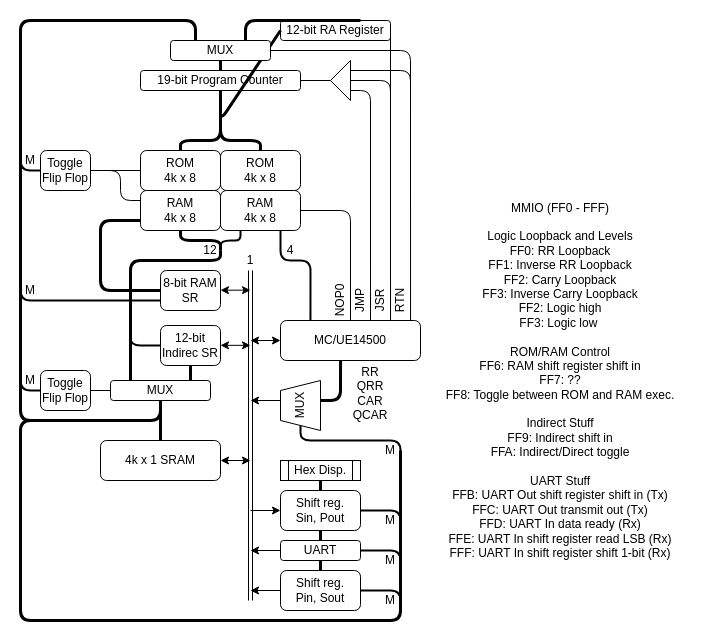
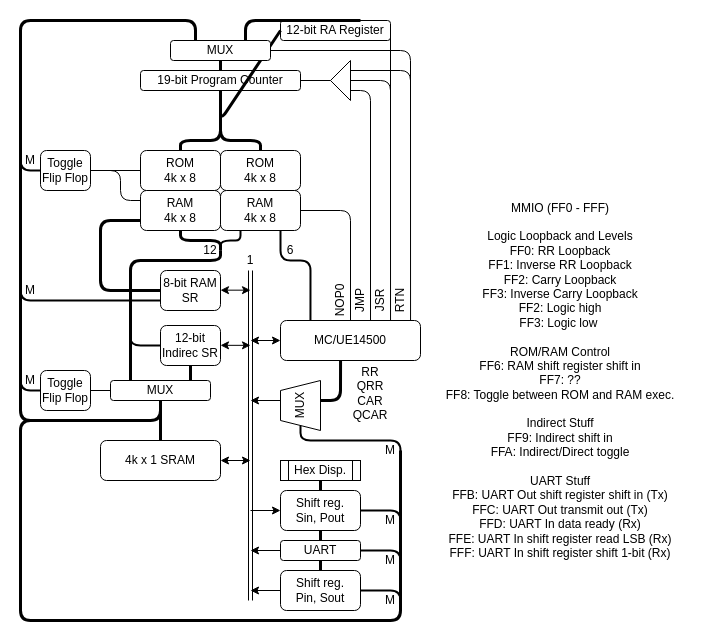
  <mxCell id="0" />
  <mxCell id="1" parent="0" />
  <mxCell id="2" value="MMIO (FF0 - FFF)&lt;br&gt;&lt;br&gt;Logic Loopback and Levels&lt;br&gt;FF0: RR Loopback&lt;br&gt;FF1: Inverse RR Loopback&lt;br&gt;FF2: Carry Loopback&lt;br&gt;FF3: Inverse Carry Loopback&lt;br&gt;FF2: Logic high&lt;br&gt;FF3: Logic low&amp;nbsp;&lt;br&gt;&lt;br&gt;ROM/RAM Control&lt;br&gt;FF6: RAM shift register shift in&lt;br&gt;FF7: ??&lt;br&gt;FF8: Toggle between ROM and RAM exec.&lt;br&gt;&lt;br&gt;Indirect Stuff&lt;br&gt;FF9: Indirect shift in&lt;br&gt;FFA: Indirect/Direct toggle&lt;br&gt;&lt;br&gt;UART Stuff&lt;br&gt;FFB: UART Out shift register shift in (Tx)&lt;br&gt;FFC: UART Out transmit out (Tx)&lt;br&gt;FFD: UART In data ready (Rx)&lt;br&gt;FFE: UART In shift register read LSB (Rx)&lt;br&gt;FFF: UART In shift register shift 1-bit (Rx)" style="text;html=1;strokeColor=none;fillColor=none;align=center;verticalAlign=middle;whiteSpace=wrap;rounded=0;" parent="1" vertex="1"><mxGeometry x="430" y="200" width="260" height="360" as="geometry" /></mxCell>
  <mxCell id="3" value="" style="endArrow=none;html=1;strokeWidth=2;strokeColor=#000000;" parent="1" edge="1"><mxGeometry width="50" height="50" relative="1" as="geometry"><mxPoint x="400" y="530" as="sourcePoint" /><mxPoint x="360" y="510" as="targetPoint" /><Array as="points"><mxPoint x="400" y="510" /></Array></mxGeometry></mxCell>
  <mxCell id="4" value="" style="endArrow=none;html=1;strokeWidth=2;exitX=1;exitY=0.5;exitDx=0;exitDy=0;strokeColor=#000000;" parent="1" source="23" edge="1"><mxGeometry width="50" height="50" relative="1" as="geometry"><mxPoint x="320" y="570" as="sourcePoint" /><mxPoint x="400" y="610" as="targetPoint" /><Array as="points"><mxPoint x="400" y="590" /></Array></mxGeometry></mxCell>
  <mxCell id="5" value="" style="endArrow=none;html=1;strokeWidth=2;exitX=1;exitY=0.5;exitDx=0;exitDy=0;strokeColor=#000000;" parent="1" source="24" edge="1"><mxGeometry width="50" height="50" relative="1" as="geometry"><mxPoint x="350" y="610" as="sourcePoint" /><mxPoint x="400" y="570" as="targetPoint" /><Array as="points"><mxPoint x="400" y="550" /></Array></mxGeometry></mxCell>
  <mxCell id="6" value="" style="endArrow=none;html=1;rounded=1;strokeWidth=2;entryX=0;entryY=0.5;entryDx=0;entryDy=0;strokeColor=#000000;" parent="1" target="20" edge="1"><mxGeometry width="50" height="50" relative="1" as="geometry"><mxPoint x="400" y="470" as="sourcePoint" /><mxPoint x="220" y="450" as="targetPoint" /><Array as="points"><mxPoint x="400" y="440" /><mxPoint x="300" y="440" /></Array></mxGeometry></mxCell>
  <mxCell id="7" value="" style="endArrow=none;html=1;rounded=1;strokeWidth=2;entryX=0;entryY=0.5;entryDx=0;entryDy=0;strokeColor=#000000;" parent="1" target="38" edge="1"><mxGeometry width="50" height="50" relative="1" as="geometry"><mxPoint x="20" y="360" as="sourcePoint" /><mxPoint x="250" y="390" as="targetPoint" /><Array as="points"><mxPoint x="20" y="390" /></Array></mxGeometry></mxCell>
  <mxCell id="8" value="" style="endArrow=none;html=1;entryX=0;entryY=0.5;entryDx=0;entryDy=0;strokeWidth=2;strokeColor=#000000;" parent="1" target="34" edge="1"><mxGeometry width="50" height="50" relative="1" as="geometry"><mxPoint x="130" y="330" as="sourcePoint" /><mxPoint x="169.77" y="290" as="targetPoint" /><Array as="points"><mxPoint x="130" y="345" /></Array></mxGeometry></mxCell>
  <mxCell id="9" value="RAM&lt;br&gt;4k x 8" style="rounded=1;whiteSpace=wrap;html=1;" parent="1" vertex="1"><mxGeometry x="140" y="190" width="80" height="40" as="geometry" /></mxCell>
  <mxCell id="10" value="" style="endArrow=none;html=1;strokeWidth=2;entryX=0.214;entryY=0;entryDx=0;entryDy=0;exitX=0.75;exitY=1;exitDx=0;exitDy=0;entryPerimeter=0;" parent="1" source="40" target="11" edge="1"><mxGeometry width="50" height="50" relative="1" as="geometry"><mxPoint x="230" y="300" as="sourcePoint" /><mxPoint x="220" y="320" as="targetPoint" /><Array as="points"><mxPoint x="280" y="260" /><mxPoint x="310" y="260" /></Array></mxGeometry></mxCell>
  <mxCell id="11" value="MC/UE14500" style="rounded=1;whiteSpace=wrap;html=1;" parent="1" vertex="1"><mxGeometry x="280" y="320" width="140" height="40" as="geometry" /></mxCell>
  <mxCell id="12" value="" style="endArrow=none;html=1;strokeWidth=3;" parent="1" edge="1"><mxGeometry width="50" height="50" relative="1" as="geometry"><mxPoint x="130" y="380" as="sourcePoint" /><mxPoint x="220" y="250" as="targetPoint" /><Array as="points"><mxPoint x="130" y="260" /><mxPoint x="220" y="260" /></Array></mxGeometry></mxCell>
- <mxCell id="13" value="4" style="text;html=1;strokeColor=none;fillColor=none;align=center;verticalAlign=middle;whiteSpace=wrap;rounded=0;" parent="1" vertex="1"><mxGeometry x="270" y="240" width="40" height="20" as="geometry" /></mxCell>
+ <mxCell id="13" value="6" style="text;html=1;strokeColor=none;fillColor=none;align=center;verticalAlign=middle;whiteSpace=wrap;rounded=0;" parent="1" vertex="1"><mxGeometry x="270" y="240" width="40" height="20" as="geometry" /></mxCell>
  <mxCell id="14" value="12" style="text;html=1;strokeColor=none;fillColor=none;align=center;verticalAlign=middle;whiteSpace=wrap;rounded=0;" parent="1" vertex="1"><mxGeometry x="190" y="240" width="40" height="20" as="geometry" /></mxCell>
  <mxCell id="15" value="4k x 1 SRAM" style="rounded=1;whiteSpace=wrap;html=1;" parent="1" vertex="1"><mxGeometry x="100" y="440" width="120" height="40" as="geometry" /></mxCell>
  <mxCell id="16" value="" style="shape=link;html=1;strokeWidth=1;exitX=0.5;exitY=1;exitDx=0;exitDy=0;" parent="1" source="17" edge="1"><mxGeometry width="50" height="50" relative="1" as="geometry"><mxPoint x="250" y="330" as="sourcePoint" /><mxPoint x="250" y="600" as="targetPoint" /></mxGeometry></mxCell>
  <mxCell id="17" value="1" style="text;html=1;strokeColor=none;fillColor=none;align=center;verticalAlign=middle;whiteSpace=wrap;rounded=0;" parent="1" vertex="1"><mxGeometry x="230" y="250" width="40" height="20" as="geometry" /></mxCell>
  <mxCell id="18" value="JMP" style="text;html=1;strokeColor=none;fillColor=none;align=center;verticalAlign=middle;whiteSpace=wrap;rounded=0;rotation=-90;" parent="1" vertex="1"><mxGeometry x="340" y="290" width="40" height="20" as="geometry" /></mxCell>
  <mxCell id="19" value="Hex Disp." style="shape=process;whiteSpace=wrap;html=1;backgroundOutline=1;" parent="1" vertex="1"><mxGeometry x="280" y="460" width="80" height="20" as="geometry" /></mxCell>
  <mxCell id="20" value="MUX" style="shape=trapezoid;perimeter=trapezoidPerimeter;whiteSpace=wrap;html=1;rotation=-90;" parent="1" vertex="1"><mxGeometry x="275" y="385" width="50" height="40" as="geometry" /></mxCell>
  <mxCell id="21" value="" style="endArrow=none;html=1;strokeWidth=3;entryX=0.429;entryY=1;entryDx=0;entryDy=0;entryPerimeter=0;" parent="1" target="11" edge="1"><mxGeometry width="50" height="50" relative="1" as="geometry"><mxPoint x="320" y="400" as="sourcePoint" /><mxPoint x="320" y="370" as="targetPoint" /><Array as="points"><mxPoint x="340" y="400" /></Array></mxGeometry></mxCell>
  <mxCell id="22" value="Shift reg.&lt;br&gt;Sin, Pout" style="rounded=1;whiteSpace=wrap;html=1;" parent="1" vertex="1"><mxGeometry x="280" y="490" width="80" height="40" as="geometry" /></mxCell>
  <mxCell id="23" value="Shift reg.&lt;br&gt;Pin, Sout" style="rounded=1;whiteSpace=wrap;html=1;" parent="1" vertex="1"><mxGeometry x="280" y="570" width="80" height="40" as="geometry" /></mxCell>
  <mxCell id="24" value="UART" style="rounded=1;whiteSpace=wrap;html=1;" parent="1" vertex="1"><mxGeometry x="280" y="540" width="80" height="20" as="geometry" /></mxCell>
  <mxCell id="25" value="" style="endArrow=none;html=1;strokeWidth=3;entryX=0.5;entryY=1;entryDx=0;entryDy=0;exitX=0.5;exitY=0;exitDx=0;exitDy=0;" parent="1" source="24" target="22" edge="1"><mxGeometry width="50" height="50" relative="1" as="geometry"><mxPoint x="420" y="540" as="sourcePoint" /><mxPoint x="470" y="490" as="targetPoint" /></mxGeometry></mxCell>
  <mxCell id="26" value="" style="endArrow=classic;html=1;strokeWidth=1;entryX=0;entryY=0.5;entryDx=0;entryDy=0;" parent="1" target="22" edge="1"><mxGeometry width="50" height="50" relative="1" as="geometry"><mxPoint x="250" y="510" as="sourcePoint" /><mxPoint x="380" y="420" as="targetPoint" /></mxGeometry></mxCell>
  <mxCell id="27" value="" style="endArrow=classic;html=1;strokeWidth=1;" parent="1" source="23" edge="1"><mxGeometry width="50" height="50" relative="1" as="geometry"><mxPoint x="330" y="470" as="sourcePoint" /><mxPoint x="250" y="590" as="targetPoint" /></mxGeometry></mxCell>
  <mxCell id="28" value="" style="endArrow=none;html=1;strokeWidth=3;entryX=0.5;entryY=0;entryDx=0;entryDy=0;" parent="1" target="23" edge="1"><mxGeometry width="50" height="50" relative="1" as="geometry"><mxPoint x="320" y="560" as="sourcePoint" /><mxPoint x="380" y="420" as="targetPoint" /></mxGeometry></mxCell>
  <mxCell id="29" value="" style="endArrow=classic;html=1;strokeWidth=1;" parent="1" edge="1"><mxGeometry width="50" height="50" relative="1" as="geometry"><mxPoint x="280" y="400" as="sourcePoint" /><mxPoint x="250" y="400" as="targetPoint" /></mxGeometry></mxCell>
  <mxCell id="30" value="" style="endArrow=classic;startArrow=classic;html=1;strokeWidth=1;entryX=0;entryY=0.5;entryDx=0;entryDy=0;" parent="1" target="11" edge="1"><mxGeometry width="50" height="50" relative="1" as="geometry"><mxPoint x="250" y="340" as="sourcePoint" /><mxPoint x="380" y="370" as="targetPoint" /></mxGeometry></mxCell>
  <mxCell id="31" value="" style="endArrow=none;html=1;strokeWidth=3;" parent="1" edge="1"><mxGeometry width="50" height="50" relative="1" as="geometry"><mxPoint x="400" y="450" as="sourcePoint" /><mxPoint x="20" y="460" as="targetPoint" /><Array as="points"><mxPoint x="400" y="620" /><mxPoint x="20" y="620" /></Array></mxGeometry></mxCell>
  <mxCell id="32" value="" style="endArrow=classic;startArrow=classic;html=1;strokeWidth=1;entryX=0;entryY=0.5;entryDx=0;entryDy=0;" parent="1" edge="1"><mxGeometry width="50" height="50" relative="1" as="geometry"><mxPoint x="220" y="460" as="sourcePoint" /><mxPoint x="250" y="460" as="targetPoint" /></mxGeometry></mxCell>
  <mxCell id="33" value="" style="endArrow=none;html=1;exitX=0.5;exitY=0;exitDx=0;exitDy=0;entryX=0.5;entryY=1;entryDx=0;entryDy=0;strokeWidth=3;" parent="1" source="15" target="36" edge="1"><mxGeometry width="50" height="50" relative="1" as="geometry"><mxPoint x="150" y="420" as="sourcePoint" /><mxPoint x="160" y="405" as="targetPoint" /></mxGeometry></mxCell>
  <mxCell id="34" value="12-bit Indirec SR" style="rounded=1;whiteSpace=wrap;html=1;" parent="1" vertex="1"><mxGeometry x="160" y="325" width="60" height="40" as="geometry" /></mxCell>
  <mxCell id="35" value="" style="endArrow=classic;startArrow=classic;html=1;strokeWidth=1;entryX=0;entryY=0.5;entryDx=0;entryDy=0;" parent="1" edge="1"><mxGeometry width="50" height="50" relative="1" as="geometry"><mxPoint x="220" y="344.83" as="sourcePoint" /><mxPoint x="250" y="344.83" as="targetPoint" /></mxGeometry></mxCell>
  <mxCell id="36" value="MUX" style="rounded=1;whiteSpace=wrap;html=1;" parent="1" vertex="1"><mxGeometry x="110" y="380" width="100" height="20" as="geometry" /></mxCell>
  <mxCell id="37" value="" style="endArrow=none;html=1;entryX=0.5;entryY=1;entryDx=0;entryDy=0;strokeWidth=3;" parent="1" edge="1"><mxGeometry width="50" height="50" relative="1" as="geometry"><mxPoint x="190" y="380" as="sourcePoint" /><mxPoint x="190" y="365" as="targetPoint" /></mxGeometry></mxCell>
  <mxCell id="38" value="Toggle Flip Flop" style="rounded=1;whiteSpace=wrap;html=1;" parent="1" vertex="1"><mxGeometry x="40" y="370" width="50" height="40" as="geometry" /></mxCell>
  <mxCell id="39" value="" style="endArrow=none;html=1;exitX=0;exitY=0.5;exitDx=0;exitDy=0;entryX=1;entryY=0.5;entryDx=0;entryDy=0;strokeWidth=1;" parent="1" source="36" target="38" edge="1"><mxGeometry width="50" height="50" relative="1" as="geometry"><mxPoint x="170" y="435" as="sourcePoint" /><mxPoint x="170" y="410" as="targetPoint" /></mxGeometry></mxCell>
  <mxCell id="40" value="RAM&lt;br&gt;4k x 8" style="rounded=1;whiteSpace=wrap;html=1;" parent="1" vertex="1"><mxGeometry x="220" y="190" width="80" height="40" as="geometry" /></mxCell>
  <mxCell id="41" value="19-bit Program Counter" style="rounded=1;whiteSpace=wrap;html=1;" parent="1" vertex="1"><mxGeometry x="140" y="70" width="160" height="20" as="geometry" /></mxCell>
  <mxCell id="42" value="" style="endArrow=none;html=1;rounded=1;strokeWidth=3;" parent="1" edge="1"><mxGeometry width="50" height="50" relative="1" as="geometry"><mxPoint x="180" y="150" as="sourcePoint" /><mxPoint x="220" y="90" as="targetPoint" /><Array as="points"><mxPoint x="180" y="140" /><mxPoint x="220" y="140" /></Array></mxGeometry></mxCell>
  <mxCell id="43" value="" style="endArrow=none;html=1;rounded=1;strokeWidth=3;" parent="1" edge="1"><mxGeometry width="50" height="50" relative="1" as="geometry"><mxPoint x="260" y="150" as="sourcePoint" /><mxPoint x="220" y="90" as="targetPoint" /><Array as="points"><mxPoint x="260" y="140" /><mxPoint x="220" y="140" /></Array></mxGeometry></mxCell>
  <mxCell id="44" value="" style="endArrow=none;html=1;rounded=1;strokeWidth=2;entryX=0.25;entryY=1;entryDx=0;entryDy=0;" parent="1" target="40" edge="1"><mxGeometry width="50" height="50" relative="1" as="geometry"><mxPoint x="220" y="250" as="sourcePoint" /><mxPoint x="310" y="190" as="targetPoint" /><Array as="points"><mxPoint x="220" y="240" /><mxPoint x="240" y="240" /></Array></mxGeometry></mxCell>
  <mxCell id="45" value="" style="endArrow=none;html=1;rounded=1;strokeWidth=3;entryX=0.5;entryY=1;entryDx=0;entryDy=0;" parent="1" target="9" edge="1"><mxGeometry width="50" height="50" relative="1" as="geometry"><mxPoint x="220" y="250" as="sourcePoint" /><mxPoint x="310" y="190" as="targetPoint" /><Array as="points"><mxPoint x="220" y="240" /><mxPoint x="180" y="240" /></Array></mxGeometry></mxCell>
  <mxCell id="46" value="RR&lt;br&gt;QRR&lt;br&gt;CAR&lt;br&gt;QCAR" style="text;html=1;strokeColor=none;fillColor=none;align=center;verticalAlign=middle;whiteSpace=wrap;rounded=0;" parent="1" vertex="1"><mxGeometry x="340" y="360" width="60" height="65" as="geometry" /></mxCell>
  <mxCell id="47" value="12-bit RA Register" style="rounded=1;whiteSpace=wrap;html=1;" parent="1" vertex="1"><mxGeometry x="280" y="20" width="110" height="20" as="geometry" /></mxCell>
  <mxCell id="48" value="" style="endArrow=none;html=1;rounded=1;strokeWidth=3;entryX=0;entryY=0.5;entryDx=0;entryDy=0;exitX=0.5;exitY=1;exitDx=0;exitDy=0;" parent="1" source="41" target="47" edge="1"><mxGeometry width="50" height="50" relative="1" as="geometry"><mxPoint x="220" y="100" as="sourcePoint" /><mxPoint x="310" y="60" as="targetPoint" /><Array as="points"><mxPoint x="220" y="120" /></Array></mxGeometry></mxCell>
  <mxCell id="49" value="MUX" style="rounded=1;whiteSpace=wrap;html=1;" parent="1" vertex="1"><mxGeometry x="170" y="40" width="100" height="20" as="geometry" /></mxCell>
  <mxCell id="50" value="" style="endArrow=none;html=1;rounded=1;strokeWidth=3;entryX=0.727;entryY=0;entryDx=0;entryDy=0;exitX=0.75;exitY=0;exitDx=0;exitDy=0;entryPerimeter=0;" parent="1" source="49" target="47" edge="1"><mxGeometry width="50" height="50" relative="1" as="geometry"><mxPoint x="270" y="190" as="sourcePoint" /><mxPoint x="320" y="140" as="targetPoint" /><Array as="points"><mxPoint x="245" y="20" /><mxPoint x="320" y="20" /></Array></mxGeometry></mxCell>
  <mxCell id="51" value="" style="endArrow=none;html=1;rounded=1;strokeWidth=3;entryX=0.5;entryY=1;entryDx=0;entryDy=0;" parent="1" target="49" edge="1"><mxGeometry width="50" height="50" relative="1" as="geometry"><mxPoint x="220" y="70" as="sourcePoint" /><mxPoint x="270" y="40" as="targetPoint" /></mxGeometry></mxCell>
  <mxCell id="52" value="" style="endArrow=none;html=1;rounded=1;strokeWidth=3;entryX=0.25;entryY=0;entryDx=0;entryDy=0;" parent="1" target="49" edge="1"><mxGeometry width="50" height="50" relative="1" as="geometry"><mxPoint x="70" y="420" as="sourcePoint" /><mxPoint x="220" y="200" as="targetPoint" /><Array as="points"><mxPoint x="20" y="420" /><mxPoint x="20" y="20" /><mxPoint x="195" y="20" /></Array></mxGeometry></mxCell>
  <mxCell id="53" value="" style="endArrow=none;html=1;rounded=1;strokeWidth=1;entryX=1;entryY=0.5;entryDx=0;entryDy=0;exitX=0.786;exitY=0;exitDx=0;exitDy=0;exitPerimeter=0;" parent="1" source="11" target="47" edge="1"><mxGeometry width="50" height="50" relative="1" as="geometry"><mxPoint x="400" y="310" as="sourcePoint" /><mxPoint x="370" y="140" as="targetPoint" /><Array as="points"><mxPoint x="390" y="120" /></Array></mxGeometry></mxCell>
  <mxCell id="54" value="JSR" style="text;html=1;strokeColor=none;fillColor=none;align=center;verticalAlign=middle;whiteSpace=wrap;rounded=0;rotation=-90;" parent="1" vertex="1"><mxGeometry x="360" y="290" width="40" height="20" as="geometry" /></mxCell>
  <mxCell id="55" value="" style="endArrow=none;html=1;rounded=1;strokeWidth=1;exitX=0;exitY=0.5;exitDx=0;exitDy=0;" parent="1" source="59" edge="1"><mxGeometry width="50" height="50" relative="1" as="geometry"><mxPoint x="380" y="70" as="sourcePoint" /><mxPoint x="390" y="140" as="targetPoint" /><Array as="points"><mxPoint x="390" y="80" /></Array></mxGeometry></mxCell>
  <mxCell id="56" value="" style="endArrow=none;html=1;rounded=1;strokeWidth=1;entryX=0.929;entryY=0;entryDx=0;entryDy=0;entryPerimeter=0;exitX=1;exitY=0.5;exitDx=0;exitDy=0;" parent="1" source="49" target="11" edge="1"><mxGeometry width="50" height="50" relative="1" as="geometry"><mxPoint x="410" y="240" as="sourcePoint" /><mxPoint x="410" y="260" as="targetPoint" /><Array as="points"><mxPoint x="410" y="50" /></Array></mxGeometry></mxCell>
  <mxCell id="57" value="RTN" style="text;html=1;strokeColor=none;fillColor=none;align=center;verticalAlign=middle;whiteSpace=wrap;rounded=0;rotation=-90;" parent="1" vertex="1"><mxGeometry x="380" y="290" width="40" height="20" as="geometry" /></mxCell>
  <mxCell id="58" value="" style="endArrow=none;html=1;rounded=1;strokeWidth=1;entryX=0;entryY=0.75;entryDx=0;entryDy=0;" parent="1" target="59" edge="1"><mxGeometry width="50" height="50" relative="1" as="geometry"><mxPoint x="410" y="110" as="sourcePoint" /><mxPoint x="390" y="70" as="targetPoint" /><Array as="points"><mxPoint x="410" y="70" /></Array></mxGeometry></mxCell>
  <mxCell id="59" value="" style="triangle;whiteSpace=wrap;html=1;rotation=-180;" parent="1" vertex="1"><mxGeometry x="330" y="60" width="20" height="40" as="geometry" /></mxCell>
  <mxCell id="60" value="" style="endArrow=none;html=1;rounded=1;strokeWidth=1;entryX=0;entryY=0.25;entryDx=0;entryDy=0;exitX=0.643;exitY=0;exitDx=0;exitDy=0;exitPerimeter=0;" parent="1" source="11" target="59" edge="1"><mxGeometry width="50" height="50" relative="1" as="geometry"><mxPoint x="330" y="300" as="sourcePoint" /><mxPoint x="350" y="180" as="targetPoint" /><Array as="points"><mxPoint x="370" y="90" /></Array></mxGeometry></mxCell>
  <mxCell id="61" value="" style="endArrow=none;html=1;rounded=1;strokeWidth=1;entryX=1;entryY=0.5;entryDx=0;entryDy=0;" parent="1" source="59" target="41" edge="1"><mxGeometry width="50" height="50" relative="1" as="geometry"><mxPoint x="290" y="120" as="sourcePoint" /><mxPoint x="340" y="70" as="targetPoint" /></mxGeometry></mxCell>
  <mxCell id="62" value="" style="endArrow=none;html=1;rounded=1;strokeWidth=3;entryX=0.5;entryY=1;entryDx=0;entryDy=0;" parent="1" target="36" edge="1"><mxGeometry width="50" height="50" relative="1" as="geometry"><mxPoint x="20" y="470" as="sourcePoint" /><mxPoint x="230" y="330" as="targetPoint" /><Array as="points"><mxPoint x="20" y="420" /><mxPoint x="160" y="420" /></Array></mxGeometry></mxCell>
  <mxCell id="63" value="M" style="text;html=1;strokeColor=none;fillColor=none;align=center;verticalAlign=middle;whiteSpace=wrap;rounded=0;" parent="1" vertex="1"><mxGeometry x="20" y="370" width="20" height="20" as="geometry" /></mxCell>
  <mxCell id="64" value="M" style="text;html=1;strokeColor=none;fillColor=none;align=center;verticalAlign=middle;whiteSpace=wrap;rounded=0;" parent="1" vertex="1"><mxGeometry x="380" y="590" width="20" height="20" as="geometry" /></mxCell>
  <mxCell id="65" value="M" style="text;html=1;strokeColor=none;fillColor=none;align=center;verticalAlign=middle;whiteSpace=wrap;rounded=0;" parent="1" vertex="1"><mxGeometry x="380" y="550" width="20" height="20" as="geometry" /></mxCell>
  <mxCell id="66" value="M" style="text;html=1;strokeColor=none;fillColor=none;align=center;verticalAlign=middle;whiteSpace=wrap;rounded=0;" parent="1" vertex="1"><mxGeometry x="380" y="510" width="20" height="20" as="geometry" /></mxCell>
  <mxCell id="67" value="M" style="text;html=1;strokeColor=none;fillColor=none;align=center;verticalAlign=middle;whiteSpace=wrap;rounded=0;" parent="1" vertex="1"><mxGeometry x="380" y="440" width="20" height="20" as="geometry" /></mxCell>
  <mxCell id="68" value="Toggle Flip Flop" style="rounded=1;whiteSpace=wrap;html=1;" parent="1" vertex="1"><mxGeometry x="40" y="150" width="50" height="40" as="geometry" /></mxCell>
  <mxCell id="69" value="" style="endArrow=none;html=1;rounded=1;strokeColor=#000000;strokeWidth=2;exitX=0;exitY=0.5;exitDx=0;exitDy=0;" parent="1" source="68" edge="1"><mxGeometry width="50" height="50" relative="1" as="geometry"><mxPoint x="440" y="270" as="sourcePoint" /><mxPoint x="20" y="150" as="targetPoint" /><Array as="points"><mxPoint x="20" y="170" /></Array></mxGeometry></mxCell>
  <mxCell id="70" value="" style="endArrow=none;html=1;rounded=1;strokeColor=#000000;strokeWidth=1;entryX=1;entryY=0.5;entryDx=0;entryDy=0;exitX=0;exitY=0.25;exitDx=0;exitDy=0;" parent="1" source="9" target="68" edge="1"><mxGeometry width="50" height="50" relative="1" as="geometry"><mxPoint x="190" y="290" as="sourcePoint" /><mxPoint x="240" y="240" as="targetPoint" /><Array as="points"><mxPoint x="120" y="200" /><mxPoint x="120" y="170" /></Array></mxGeometry></mxCell>
  <mxCell id="71" value="M" style="text;html=1;strokeColor=none;fillColor=none;align=center;verticalAlign=middle;whiteSpace=wrap;rounded=0;" parent="1" vertex="1"><mxGeometry x="20" y="150" width="20" height="20" as="geometry" /></mxCell>
  <mxCell id="72" value="" style="endArrow=classic;html=1;rounded=1;strokeColor=#000000;strokeWidth=1;exitX=0;exitY=0.5;exitDx=0;exitDy=0;" parent="1" source="24" edge="1"><mxGeometry width="50" height="50" relative="1" as="geometry"><mxPoint x="340" y="610" as="sourcePoint" /><mxPoint x="250" y="550" as="targetPoint" /></mxGeometry></mxCell>
  <mxCell id="73" value="ROM&lt;br&gt;4k x 8" style="rounded=1;whiteSpace=wrap;html=1;" parent="1" vertex="1"><mxGeometry x="140" y="150" width="80" height="40" as="geometry" /></mxCell>
  <mxCell id="74" value="ROM&lt;br&gt;4k x 8" style="rounded=1;whiteSpace=wrap;html=1;" parent="1" vertex="1"><mxGeometry x="220" y="150" width="80" height="40" as="geometry" /></mxCell>
  <mxCell id="75" value="" style="endArrow=none;html=1;rounded=1;entryX=0;entryY=0.5;entryDx=0;entryDy=0;exitX=1;exitY=0.5;exitDx=0;exitDy=0;" parent="1" source="68" target="73" edge="1"><mxGeometry width="50" height="50" relative="1" as="geometry"><mxPoint x="90" y="210" as="sourcePoint" /><mxPoint x="280" y="110" as="targetPoint" /><Array as="points" /></mxGeometry></mxCell>
  <mxCell id="76" value="8-bit RAM SR" style="rounded=1;whiteSpace=wrap;html=1;" parent="1" vertex="1"><mxGeometry x="160" y="270" width="60" height="40" as="geometry" /></mxCell>
  <mxCell id="77" value="" style="endArrow=classic;startArrow=classic;html=1;strokeWidth=1;entryX=0;entryY=0.5;entryDx=0;entryDy=0;" parent="1" edge="1"><mxGeometry width="50" height="50" relative="1" as="geometry"><mxPoint x="220" y="289.67" as="sourcePoint" /><mxPoint x="250" y="289.67" as="targetPoint" /></mxGeometry></mxCell>
  <mxCell id="78" value="" style="endArrow=none;html=1;rounded=1;entryX=0;entryY=0.75;entryDx=0;entryDy=0;exitX=0;exitY=0.5;exitDx=0;exitDy=0;strokeWidth=3;" parent="1" source="76" target="9" edge="1"><mxGeometry width="50" height="50" relative="1" as="geometry"><mxPoint x="160" y="270" as="sourcePoint" /><mxPoint x="210" y="220" as="targetPoint" /><Array as="points"><mxPoint x="100" y="290" /><mxPoint x="100" y="220" /></Array></mxGeometry></mxCell>
  <mxCell id="79" value="" style="endArrow=none;html=1;rounded=1;strokeWidth=2;entryX=0;entryY=0.75;entryDx=0;entryDy=0;" parent="1" target="76" edge="1"><mxGeometry width="50" height="50" relative="1" as="geometry"><mxPoint x="20" y="270" as="sourcePoint" /><mxPoint x="330" y="300" as="targetPoint" /><Array as="points"><mxPoint x="20" y="300" /></Array></mxGeometry></mxCell>
  <mxCell id="80" value="M" style="text;html=1;strokeColor=none;fillColor=none;align=center;verticalAlign=middle;whiteSpace=wrap;rounded=0;" parent="1" vertex="1"><mxGeometry x="20" y="280" width="20" height="20" as="geometry" /></mxCell>
  <mxCell id="81" value="" style="endArrow=none;html=1;rounded=1;strokeWidth=3;entryX=0.5;entryY=1;entryDx=0;entryDy=0;exitX=0.5;exitY=0;exitDx=0;exitDy=0;" parent="1" source="22" target="19" edge="1"><mxGeometry width="50" height="50" relative="1" as="geometry"><mxPoint x="300" y="540" as="sourcePoint" /><mxPoint x="350" y="490" as="targetPoint" /></mxGeometry></mxCell>
  <mxCell id="82" value="" style="endArrow=none;html=1;rounded=1;entryX=1;entryY=0.5;entryDx=0;entryDy=0;exitX=0.5;exitY=0;exitDx=0;exitDy=0;" edge="1" parent="1" source="11" target="40"><mxGeometry width="50" height="50" relative="1" as="geometry"><mxPoint x="340" y="310" as="sourcePoint" /><mxPoint x="430" y="270" as="targetPoint" /><Array as="points"><mxPoint x="350" y="210" /></Array></mxGeometry></mxCell>
  <mxCell id="83" value="NOP0" style="text;html=1;strokeColor=none;fillColor=none;align=center;verticalAlign=middle;whiteSpace=wrap;rounded=0;rotation=-90;" vertex="1" parent="1"><mxGeometry x="320" y="290" width="40" height="20" as="geometry" /></mxCell>
